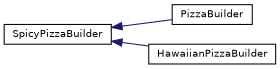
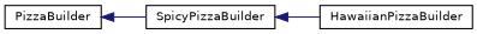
  digraph {
    rankdir=LR
    node [color=black fillcolor=white fontname=Helvetica fontsize=10 shape=record style=filled]
    edge [color=midnightblue dir=back fontname=Helvetica fontsize=10 labelfontname=Helvetica labelfontsize=10 style=solid]
    n1 [height=0.2 label=PizzaBuilder width=0.4]
    n2 [height=0.2 label=SpicyPizzaBuilder width=0.4]
    n3 [height=0.2 label=HawaiianPizzaBuilder width=0.4]
-   n2 -> n1
+   n1 -> n2
    n2 -> n3
  }
